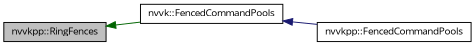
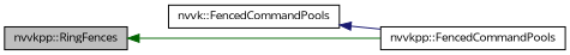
  digraph {
    fontname="Open Sans"
    rankdir=LR
    node [color=black fillcolor=white fontname="Open Sans" fontsize=10 shape=record style=filled]
    edge [dir=back fontname="Open Sans" fontsize=10 labelfontname=Helvetica labelfontsize=10 style=solid]
    n1 [fillcolor=grey75 fontcolor=black height=0.2 label="nvvkpp::RingFences" width=0.4]
    n2 [height=0.2 label="nvvk::FencedCommandPools" width=0.4]
    n3 [height=0.2 label="nvvkpp::FencedCommandPools" width=0.4]
-   n1 -> n2 [color=darkgreen]
+   n1 -> n3 [color=darkgreen]
    n2 -> n3 [color=midnightblue]
  }
